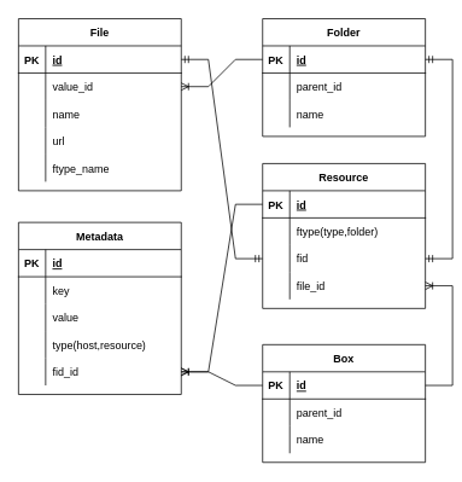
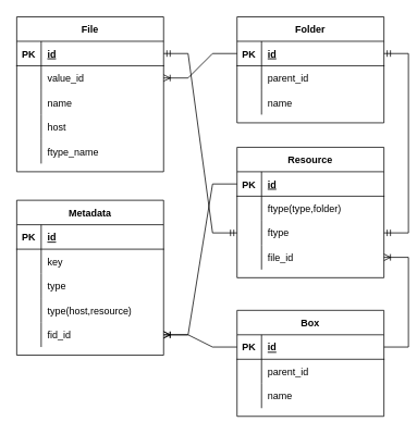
  <mxCell id="0" />
  <mxCell id="1" parent="0" />
  <mxCell id="2" value="File" style="shape=table;startSize=30;container=1;collapsible=1;childLayout=tableLayout;fixedRows=1;rowLines=0;fontStyle=1;align=center;resizeLast=1;" vertex="1" parent="1"><mxGeometry x="20" y="20" width="180" height="190" as="geometry" /></mxCell>
  <mxCell id="3" value="" style="shape=tableRow;horizontal=0;startSize=0;swimlaneHead=0;swimlaneBody=0;fillColor=none;collapsible=0;dropTarget=0;points=[[0,0.5],[1,0.5]];portConstraint=eastwest;top=0;left=0;right=0;bottom=1;" vertex="1" parent="2"><mxGeometry y="30" width="180" height="30" as="geometry" /></mxCell>
  <mxCell id="4" value="PK" style="shape=partialRectangle;connectable=0;fillColor=none;top=0;left=0;bottom=0;right=0;fontStyle=1;overflow=hidden;" vertex="1" parent="3"><mxGeometry width="30" height="30" as="geometry"><mxRectangle width="30" height="30" as="alternateBounds" /></mxGeometry></mxCell>
  <mxCell id="5" value="id" style="shape=partialRectangle;connectable=0;fillColor=none;top=0;left=0;bottom=0;right=0;align=left;spacingLeft=6;fontStyle=5;overflow=hidden;" vertex="1" parent="3"><mxGeometry x="30" width="150" height="30" as="geometry"><mxRectangle width="150" height="30" as="alternateBounds" /></mxGeometry></mxCell>
  <mxCell id="6" style="shape=tableRow;horizontal=0;startSize=0;swimlaneHead=0;swimlaneBody=0;fillColor=none;collapsible=0;dropTarget=0;points=[[0,0.5],[1,0.5]];portConstraint=eastwest;top=0;left=0;right=0;bottom=0;" vertex="1" parent="2"><mxGeometry y="60" width="180" height="30" as="geometry" /></mxCell>
  <mxCell id="7" style="shape=partialRectangle;connectable=0;fillColor=none;top=0;left=0;bottom=0;right=0;editable=1;overflow=hidden;" vertex="1" parent="6"><mxGeometry width="30" height="30" as="geometry"><mxRectangle width="30" height="30" as="alternateBounds" /></mxGeometry></mxCell>
  <mxCell id="8" value="value_id" style="shape=partialRectangle;connectable=0;fillColor=none;top=0;left=0;bottom=0;right=0;align=left;spacingLeft=6;overflow=hidden;" vertex="1" parent="6"><mxGeometry x="30" width="150" height="30" as="geometry"><mxRectangle width="150" height="30" as="alternateBounds" /></mxGeometry></mxCell>
  <mxCell id="9" value="" style="shape=tableRow;horizontal=0;startSize=0;swimlaneHead=0;swimlaneBody=0;fillColor=none;collapsible=0;dropTarget=0;points=[[0,0.5],[1,0.5]];portConstraint=eastwest;top=0;left=0;right=0;bottom=0;" vertex="1" parent="2"><mxGeometry y="90" width="180" height="30" as="geometry" /></mxCell>
  <mxCell id="10" value="" style="shape=partialRectangle;connectable=0;fillColor=none;top=0;left=0;bottom=0;right=0;editable=1;overflow=hidden;" vertex="1" parent="9"><mxGeometry width="30" height="30" as="geometry"><mxRectangle width="30" height="30" as="alternateBounds" /></mxGeometry></mxCell>
  <mxCell id="11" value="name" style="shape=partialRectangle;connectable=0;fillColor=none;top=0;left=0;bottom=0;right=0;align=left;spacingLeft=6;overflow=hidden;" vertex="1" parent="9"><mxGeometry x="30" width="150" height="30" as="geometry"><mxRectangle width="150" height="30" as="alternateBounds" /></mxGeometry></mxCell>
  <mxCell id="12" value="" style="shape=tableRow;horizontal=0;startSize=0;swimlaneHead=0;swimlaneBody=0;fillColor=none;collapsible=0;dropTarget=0;points=[[0,0.5],[1,0.5]];portConstraint=eastwest;top=0;left=0;right=0;bottom=0;" vertex="1" parent="2"><mxGeometry y="120" width="180" height="30" as="geometry" /></mxCell>
  <mxCell id="13" value="" style="shape=partialRectangle;connectable=0;fillColor=none;top=0;left=0;bottom=0;right=0;editable=1;overflow=hidden;" vertex="1" parent="12"><mxGeometry width="30" height="30" as="geometry"><mxRectangle width="30" height="30" as="alternateBounds" /></mxGeometry></mxCell>
- <mxCell id="14" value="url" style="shape=partialRectangle;connectable=0;fillColor=none;top=0;left=0;bottom=0;right=0;align=left;spacingLeft=6;overflow=hidden;" vertex="1" parent="12"><mxGeometry x="30" width="150" height="30" as="geometry"><mxRectangle width="150" height="30" as="alternateBounds" /></mxGeometry></mxCell>
+ <mxCell id="14" value="host" style="shape=partialRectangle;connectable=0;fillColor=none;top=0;left=0;bottom=0;right=0;align=left;spacingLeft=6;overflow=hidden;" vertex="1" parent="12"><mxGeometry x="30" width="150" height="30" as="geometry"><mxRectangle width="150" height="30" as="alternateBounds" /></mxGeometry></mxCell>
  <mxCell id="15" value="" style="shape=tableRow;horizontal=0;startSize=0;swimlaneHead=0;swimlaneBody=0;fillColor=none;collapsible=0;dropTarget=0;points=[[0,0.5],[1,0.5]];portConstraint=eastwest;top=0;left=0;right=0;bottom=0;" vertex="1" parent="2"><mxGeometry y="150" width="180" height="30" as="geometry" /></mxCell>
  <mxCell id="16" value="" style="shape=partialRectangle;connectable=0;fillColor=none;top=0;left=0;bottom=0;right=0;editable=1;overflow=hidden;" vertex="1" parent="15"><mxGeometry width="30" height="30" as="geometry"><mxRectangle width="30" height="30" as="alternateBounds" /></mxGeometry></mxCell>
  <mxCell id="17" value="ftype_name" style="shape=partialRectangle;connectable=0;fillColor=none;top=0;left=0;bottom=0;right=0;align=left;spacingLeft=6;overflow=hidden;" vertex="1" parent="15"><mxGeometry x="30" width="150" height="30" as="geometry"><mxRectangle width="150" height="30" as="alternateBounds" /></mxGeometry></mxCell>
  <mxCell id="18" value="Metadata" style="shape=table;startSize=30;container=1;collapsible=1;childLayout=tableLayout;fixedRows=1;rowLines=0;fontStyle=1;align=center;resizeLast=1;" vertex="1" parent="1"><mxGeometry x="20" y="245" width="180" height="190" as="geometry" /></mxCell>
  <mxCell id="19" value="" style="shape=tableRow;horizontal=0;startSize=0;swimlaneHead=0;swimlaneBody=0;fillColor=none;collapsible=0;dropTarget=0;points=[[0,0.5],[1,0.5]];portConstraint=eastwest;top=0;left=0;right=0;bottom=1;" vertex="1" parent="18"><mxGeometry y="30" width="180" height="30" as="geometry" /></mxCell>
  <mxCell id="20" value="PK" style="shape=partialRectangle;connectable=0;fillColor=none;top=0;left=0;bottom=0;right=0;fontStyle=1;overflow=hidden;" vertex="1" parent="19"><mxGeometry width="30" height="30" as="geometry"><mxRectangle width="30" height="30" as="alternateBounds" /></mxGeometry></mxCell>
  <mxCell id="21" value="id" style="shape=partialRectangle;connectable=0;fillColor=none;top=0;left=0;bottom=0;right=0;align=left;spacingLeft=6;fontStyle=5;overflow=hidden;" vertex="1" parent="19"><mxGeometry x="30" width="150" height="30" as="geometry"><mxRectangle width="150" height="30" as="alternateBounds" /></mxGeometry></mxCell>
  <mxCell id="22" value="" style="shape=tableRow;horizontal=0;startSize=0;swimlaneHead=0;swimlaneBody=0;fillColor=none;collapsible=0;dropTarget=0;points=[[0,0.5],[1,0.5]];portConstraint=eastwest;top=0;left=0;right=0;bottom=0;" vertex="1" parent="18"><mxGeometry y="60" width="180" height="30" as="geometry" /></mxCell>
  <mxCell id="23" value="" style="shape=partialRectangle;connectable=0;fillColor=none;top=0;left=0;bottom=0;right=0;editable=1;overflow=hidden;" vertex="1" parent="22"><mxGeometry width="30" height="30" as="geometry"><mxRectangle width="30" height="30" as="alternateBounds" /></mxGeometry></mxCell>
  <mxCell id="24" value="key" style="shape=partialRectangle;connectable=0;fillColor=none;top=0;left=0;bottom=0;right=0;align=left;spacingLeft=6;overflow=hidden;" vertex="1" parent="22"><mxGeometry x="30" width="150" height="30" as="geometry"><mxRectangle width="150" height="30" as="alternateBounds" /></mxGeometry></mxCell>
  <mxCell id="25" value="" style="shape=tableRow;horizontal=0;startSize=0;swimlaneHead=0;swimlaneBody=0;fillColor=none;collapsible=0;dropTarget=0;points=[[0,0.5],[1,0.5]];portConstraint=eastwest;top=0;left=0;right=0;bottom=0;" vertex="1" parent="18"><mxGeometry y="90" width="180" height="30" as="geometry" /></mxCell>
  <mxCell id="26" value="" style="shape=partialRectangle;connectable=0;fillColor=none;top=0;left=0;bottom=0;right=0;editable=1;overflow=hidden;" vertex="1" parent="25"><mxGeometry width="30" height="30" as="geometry"><mxRectangle width="30" height="30" as="alternateBounds" /></mxGeometry></mxCell>
- <mxCell id="27" value="value" style="shape=partialRectangle;connectable=0;fillColor=none;top=0;left=0;bottom=0;right=0;align=left;spacingLeft=6;overflow=hidden;" vertex="1" parent="25"><mxGeometry x="30" width="150" height="30" as="geometry"><mxRectangle width="150" height="30" as="alternateBounds" /></mxGeometry></mxCell>
+ <mxCell id="27" value="type" style="shape=partialRectangle;connectable=0;fillColor=none;top=0;left=0;bottom=0;right=0;align=left;spacingLeft=6;overflow=hidden;" vertex="1" parent="25"><mxGeometry x="30" width="150" height="30" as="geometry"><mxRectangle width="150" height="30" as="alternateBounds" /></mxGeometry></mxCell>
  <mxCell id="28" value="" style="shape=tableRow;horizontal=0;startSize=0;swimlaneHead=0;swimlaneBody=0;fillColor=none;collapsible=0;dropTarget=0;points=[[0,0.5],[1,0.5]];portConstraint=eastwest;top=0;left=0;right=0;bottom=0;" vertex="1" parent="18"><mxGeometry y="120" width="180" height="30" as="geometry" /></mxCell>
  <mxCell id="29" value="" style="shape=partialRectangle;connectable=0;fillColor=none;top=0;left=0;bottom=0;right=0;editable=1;overflow=hidden;" vertex="1" parent="28"><mxGeometry width="30" height="30" as="geometry"><mxRectangle width="30" height="30" as="alternateBounds" /></mxGeometry></mxCell>
  <mxCell id="30" value="type(host,resource)" style="shape=partialRectangle;connectable=0;fillColor=none;top=0;left=0;bottom=0;right=0;align=left;spacingLeft=6;overflow=hidden;" vertex="1" parent="28"><mxGeometry x="30" width="150" height="30" as="geometry"><mxRectangle width="150" height="30" as="alternateBounds" /></mxGeometry></mxCell>
  <mxCell id="31" style="shape=tableRow;horizontal=0;startSize=0;swimlaneHead=0;swimlaneBody=0;fillColor=none;collapsible=0;dropTarget=0;points=[[0,0.5],[1,0.5]];portConstraint=eastwest;top=0;left=0;right=0;bottom=0;" vertex="1" parent="18"><mxGeometry y="150" width="180" height="30" as="geometry" /></mxCell>
  <mxCell id="32" style="shape=partialRectangle;connectable=0;fillColor=none;top=0;left=0;bottom=0;right=0;editable=1;overflow=hidden;" vertex="1" parent="31"><mxGeometry width="30" height="30" as="geometry"><mxRectangle width="30" height="30" as="alternateBounds" /></mxGeometry></mxCell>
  <mxCell id="33" value="fid_id" style="shape=partialRectangle;connectable=0;fillColor=none;top=0;left=0;bottom=0;right=0;align=left;spacingLeft=6;overflow=hidden;" vertex="1" parent="31"><mxGeometry x="30" width="150" height="30" as="geometry"><mxRectangle width="150" height="30" as="alternateBounds" /></mxGeometry></mxCell>
  <mxCell id="34" value="Folder" style="shape=table;startSize=30;container=1;collapsible=1;childLayout=tableLayout;fixedRows=1;rowLines=0;fontStyle=1;align=center;resizeLast=1;" vertex="1" parent="1"><mxGeometry x="290" y="20" width="180" height="130" as="geometry" /></mxCell>
  <mxCell id="35" value="" style="shape=tableRow;horizontal=0;startSize=0;swimlaneHead=0;swimlaneBody=0;fillColor=none;collapsible=0;dropTarget=0;points=[[0,0.5],[1,0.5]];portConstraint=eastwest;top=0;left=0;right=0;bottom=1;" vertex="1" parent="34"><mxGeometry y="30" width="180" height="30" as="geometry" /></mxCell>
  <mxCell id="36" value="PK" style="shape=partialRectangle;connectable=0;fillColor=none;top=0;left=0;bottom=0;right=0;fontStyle=1;overflow=hidden;" vertex="1" parent="35"><mxGeometry width="30" height="30" as="geometry"><mxRectangle width="30" height="30" as="alternateBounds" /></mxGeometry></mxCell>
  <mxCell id="37" value="id" style="shape=partialRectangle;connectable=0;fillColor=none;top=0;left=0;bottom=0;right=0;align=left;spacingLeft=6;fontStyle=5;overflow=hidden;" vertex="1" parent="35"><mxGeometry x="30" width="150" height="30" as="geometry"><mxRectangle width="150" height="30" as="alternateBounds" /></mxGeometry></mxCell>
  <mxCell id="38" value="" style="shape=tableRow;horizontal=0;startSize=0;swimlaneHead=0;swimlaneBody=0;fillColor=none;collapsible=0;dropTarget=0;points=[[0,0.5],[1,0.5]];portConstraint=eastwest;top=0;left=0;right=0;bottom=0;" vertex="1" parent="34"><mxGeometry y="60" width="180" height="30" as="geometry" /></mxCell>
  <mxCell id="39" value="" style="shape=partialRectangle;connectable=0;fillColor=none;top=0;left=0;bottom=0;right=0;editable=1;overflow=hidden;" vertex="1" parent="38"><mxGeometry width="30" height="30" as="geometry"><mxRectangle width="30" height="30" as="alternateBounds" /></mxGeometry></mxCell>
  <mxCell id="40" value="parent_id" style="shape=partialRectangle;connectable=0;fillColor=none;top=0;left=0;bottom=0;right=0;align=left;spacingLeft=6;overflow=hidden;" vertex="1" parent="38"><mxGeometry x="30" width="150" height="30" as="geometry"><mxRectangle width="150" height="30" as="alternateBounds" /></mxGeometry></mxCell>
  <mxCell id="41" value="" style="shape=tableRow;horizontal=0;startSize=0;swimlaneHead=0;swimlaneBody=0;fillColor=none;collapsible=0;dropTarget=0;points=[[0,0.5],[1,0.5]];portConstraint=eastwest;top=0;left=0;right=0;bottom=0;" vertex="1" parent="34"><mxGeometry y="90" width="180" height="30" as="geometry" /></mxCell>
  <mxCell id="42" value="" style="shape=partialRectangle;connectable=0;fillColor=none;top=0;left=0;bottom=0;right=0;editable=1;overflow=hidden;" vertex="1" parent="41"><mxGeometry width="30" height="30" as="geometry"><mxRectangle width="30" height="30" as="alternateBounds" /></mxGeometry></mxCell>
  <mxCell id="43" value="name" style="shape=partialRectangle;connectable=0;fillColor=none;top=0;left=0;bottom=0;right=0;align=left;spacingLeft=6;overflow=hidden;" vertex="1" parent="41"><mxGeometry x="30" width="150" height="30" as="geometry"><mxRectangle width="150" height="30" as="alternateBounds" /></mxGeometry></mxCell>
  <mxCell id="44" value="" style="edgeStyle=entityRelationEdgeStyle;fontSize=12;html=1;endArrow=ERmandOne;startArrow=ERmandOne;rounded=0;entryX=1;entryY=0.5;entryDx=0;entryDy=0;exitX=0;exitY=0.5;exitDx=0;exitDy=0;" edge="1" parent="1" source="53" target="3"><mxGeometry width="100" height="100" relative="1" as="geometry"><mxPoint x="-50" y="630" as="sourcePoint" /><mxPoint x="230" y="390" as="targetPoint" /></mxGeometry></mxCell>
  <mxCell id="45" value="" style="edgeStyle=entityRelationEdgeStyle;fontSize=12;html=1;endArrow=ERoneToMany;rounded=0;exitX=0;exitY=0.5;exitDx=0;exitDy=0;entryX=1;entryY=0.5;entryDx=0;entryDy=0;" edge="1" parent="1" source="35" target="6"><mxGeometry width="100" height="100" relative="1" as="geometry"><mxPoint x="320" y="670" as="sourcePoint" /><mxPoint x="420" y="570" as="targetPoint" /></mxGeometry></mxCell>
  <mxCell id="46" value="Resource" style="shape=table;startSize=30;container=1;collapsible=1;childLayout=tableLayout;fixedRows=1;rowLines=0;fontStyle=1;align=center;resizeLast=1;" vertex="1" parent="1"><mxGeometry x="290" y="180" width="180" height="160" as="geometry" /></mxCell>
  <mxCell id="47" value="" style="shape=tableRow;horizontal=0;startSize=0;swimlaneHead=0;swimlaneBody=0;fillColor=none;collapsible=0;dropTarget=0;points=[[0,0.5],[1,0.5]];portConstraint=eastwest;top=0;left=0;right=0;bottom=1;" vertex="1" parent="46"><mxGeometry y="30" width="180" height="30" as="geometry" /></mxCell>
  <mxCell id="48" value="PK" style="shape=partialRectangle;connectable=0;fillColor=none;top=0;left=0;bottom=0;right=0;fontStyle=1;overflow=hidden;" vertex="1" parent="47"><mxGeometry width="30" height="30" as="geometry"><mxRectangle width="30" height="30" as="alternateBounds" /></mxGeometry></mxCell>
  <mxCell id="49" value="id" style="shape=partialRectangle;connectable=0;fillColor=none;top=0;left=0;bottom=0;right=0;align=left;spacingLeft=6;fontStyle=5;overflow=hidden;" vertex="1" parent="47"><mxGeometry x="30" width="150" height="30" as="geometry"><mxRectangle width="150" height="30" as="alternateBounds" /></mxGeometry></mxCell>
  <mxCell id="50" value="" style="shape=tableRow;horizontal=0;startSize=0;swimlaneHead=0;swimlaneBody=0;fillColor=none;collapsible=0;dropTarget=0;points=[[0,0.5],[1,0.5]];portConstraint=eastwest;top=0;left=0;right=0;bottom=0;" vertex="1" parent="46"><mxGeometry y="60" width="180" height="30" as="geometry" /></mxCell>
  <mxCell id="51" value="" style="shape=partialRectangle;connectable=0;fillColor=none;top=0;left=0;bottom=0;right=0;editable=1;overflow=hidden;" vertex="1" parent="50"><mxGeometry width="30" height="30" as="geometry"><mxRectangle width="30" height="30" as="alternateBounds" /></mxGeometry></mxCell>
  <mxCell id="52" value="ftype(type,folder)" style="shape=partialRectangle;connectable=0;fillColor=none;top=0;left=0;bottom=0;right=0;align=left;spacingLeft=6;overflow=hidden;" vertex="1" parent="50"><mxGeometry x="30" width="150" height="30" as="geometry"><mxRectangle width="150" height="30" as="alternateBounds" /></mxGeometry></mxCell>
  <mxCell id="53" value="" style="shape=tableRow;horizontal=0;startSize=0;swimlaneHead=0;swimlaneBody=0;fillColor=none;collapsible=0;dropTarget=0;points=[[0,0.5],[1,0.5]];portConstraint=eastwest;top=0;left=0;right=0;bottom=0;" vertex="1" parent="46"><mxGeometry y="90" width="180" height="30" as="geometry" /></mxCell>
  <mxCell id="54" value="" style="shape=partialRectangle;connectable=0;fillColor=none;top=0;left=0;bottom=0;right=0;editable=1;overflow=hidden;" vertex="1" parent="53"><mxGeometry width="30" height="30" as="geometry"><mxRectangle width="30" height="30" as="alternateBounds" /></mxGeometry></mxCell>
- <mxCell id="55" value="fid" style="shape=partialRectangle;connectable=0;fillColor=none;top=0;left=0;bottom=0;right=0;align=left;spacingLeft=6;overflow=hidden;" vertex="1" parent="53"><mxGeometry x="30" width="150" height="30" as="geometry"><mxRectangle width="150" height="30" as="alternateBounds" /></mxGeometry></mxCell>
+ <mxCell id="55" value="ftype" style="shape=partialRectangle;connectable=0;fillColor=none;top=0;left=0;bottom=0;right=0;align=left;spacingLeft=6;overflow=hidden;" vertex="1" parent="53"><mxGeometry x="30" width="150" height="30" as="geometry"><mxRectangle width="150" height="30" as="alternateBounds" /></mxGeometry></mxCell>
  <mxCell id="56" value="" style="shape=tableRow;horizontal=0;startSize=0;swimlaneHead=0;swimlaneBody=0;fillColor=none;collapsible=0;dropTarget=0;points=[[0,0.5],[1,0.5]];portConstraint=eastwest;top=0;left=0;right=0;bottom=0;" vertex="1" parent="46"><mxGeometry y="120" width="180" height="30" as="geometry" /></mxCell>
  <mxCell id="57" value="" style="shape=partialRectangle;connectable=0;fillColor=none;top=0;left=0;bottom=0;right=0;editable=1;overflow=hidden;" vertex="1" parent="56"><mxGeometry width="30" height="30" as="geometry"><mxRectangle width="30" height="30" as="alternateBounds" /></mxGeometry></mxCell>
  <mxCell id="58" value="file_id" style="shape=partialRectangle;connectable=0;fillColor=none;top=0;left=0;bottom=0;right=0;align=left;spacingLeft=6;overflow=hidden;" vertex="1" parent="56"><mxGeometry x="30" width="150" height="30" as="geometry"><mxRectangle width="150" height="30" as="alternateBounds" /></mxGeometry></mxCell>
  <mxCell id="59" value="" style="edgeStyle=entityRelationEdgeStyle;fontSize=12;html=1;endArrow=ERmandOne;startArrow=ERmandOne;rounded=0;entryX=1;entryY=0.5;entryDx=0;entryDy=0;exitX=1;exitY=0.5;exitDx=0;exitDy=0;" edge="1" parent="1" source="53" target="35"><mxGeometry width="100" height="100" relative="1" as="geometry"><mxPoint x="220" y="625" as="sourcePoint" /><mxPoint x="220" y="325" as="targetPoint" /></mxGeometry></mxCell>
  <mxCell id="60" value="Box" style="shape=table;startSize=30;container=1;collapsible=1;childLayout=tableLayout;fixedRows=1;rowLines=0;fontStyle=1;align=center;resizeLast=1;" vertex="1" parent="1"><mxGeometry x="290" y="380" width="180" height="130" as="geometry" /></mxCell>
  <mxCell id="61" value="" style="shape=tableRow;horizontal=0;startSize=0;swimlaneHead=0;swimlaneBody=0;fillColor=none;collapsible=0;dropTarget=0;points=[[0,0.5],[1,0.5]];portConstraint=eastwest;top=0;left=0;right=0;bottom=1;" vertex="1" parent="60"><mxGeometry y="30" width="180" height="30" as="geometry" /></mxCell>
  <mxCell id="62" value="PK" style="shape=partialRectangle;connectable=0;fillColor=none;top=0;left=0;bottom=0;right=0;fontStyle=1;overflow=hidden;" vertex="1" parent="61"><mxGeometry width="30" height="30" as="geometry"><mxRectangle width="30" height="30" as="alternateBounds" /></mxGeometry></mxCell>
  <mxCell id="63" value="id" style="shape=partialRectangle;connectable=0;fillColor=none;top=0;left=0;bottom=0;right=0;align=left;spacingLeft=6;fontStyle=5;overflow=hidden;" vertex="1" parent="61"><mxGeometry x="30" width="150" height="30" as="geometry"><mxRectangle width="150" height="30" as="alternateBounds" /></mxGeometry></mxCell>
  <mxCell id="64" value="" style="shape=tableRow;horizontal=0;startSize=0;swimlaneHead=0;swimlaneBody=0;fillColor=none;collapsible=0;dropTarget=0;points=[[0,0.5],[1,0.5]];portConstraint=eastwest;top=0;left=0;right=0;bottom=0;" vertex="1" parent="60"><mxGeometry y="60" width="180" height="30" as="geometry" /></mxCell>
  <mxCell id="65" value="" style="shape=partialRectangle;connectable=0;fillColor=none;top=0;left=0;bottom=0;right=0;editable=1;overflow=hidden;" vertex="1" parent="64"><mxGeometry width="30" height="30" as="geometry"><mxRectangle width="30" height="30" as="alternateBounds" /></mxGeometry></mxCell>
  <mxCell id="66" value="parent_id" style="shape=partialRectangle;connectable=0;fillColor=none;top=0;left=0;bottom=0;right=0;align=left;spacingLeft=6;overflow=hidden;" vertex="1" parent="64"><mxGeometry x="30" width="150" height="30" as="geometry"><mxRectangle width="150" height="30" as="alternateBounds" /></mxGeometry></mxCell>
  <mxCell id="67" value="" style="shape=tableRow;horizontal=0;startSize=0;swimlaneHead=0;swimlaneBody=0;fillColor=none;collapsible=0;dropTarget=0;points=[[0,0.5],[1,0.5]];portConstraint=eastwest;top=0;left=0;right=0;bottom=0;" vertex="1" parent="60"><mxGeometry y="90" width="180" height="30" as="geometry" /></mxCell>
  <mxCell id="68" value="" style="shape=partialRectangle;connectable=0;fillColor=none;top=0;left=0;bottom=0;right=0;editable=1;overflow=hidden;" vertex="1" parent="67"><mxGeometry width="30" height="30" as="geometry"><mxRectangle width="30" height="30" as="alternateBounds" /></mxGeometry></mxCell>
  <mxCell id="69" value="name" style="shape=partialRectangle;connectable=0;fillColor=none;top=0;left=0;bottom=0;right=0;align=left;spacingLeft=6;overflow=hidden;" vertex="1" parent="67"><mxGeometry x="30" width="150" height="30" as="geometry"><mxRectangle width="150" height="30" as="alternateBounds" /></mxGeometry></mxCell>
  <mxCell id="70" value="" style="edgeStyle=entityRelationEdgeStyle;fontSize=12;html=1;endArrow=ERoneToMany;rounded=0;entryX=1;entryY=0.5;entryDx=0;entryDy=0;exitX=1;exitY=0.5;exitDx=0;exitDy=0;" edge="1" parent="1" source="61" target="56"><mxGeometry width="100" height="100" relative="1" as="geometry"><mxPoint x="350" y="490" as="sourcePoint" /><mxPoint x="450" y="390" as="targetPoint" /></mxGeometry></mxCell>
  <mxCell id="71" value="" style="edgeStyle=entityRelationEdgeStyle;fontSize=12;html=1;endArrow=ERoneToMany;rounded=0;exitX=0;exitY=0.5;exitDx=0;exitDy=0;" edge="1" parent="1" source="47" target="31"><mxGeometry width="100" height="100" relative="1" as="geometry"><mxPoint x="350" y="590" as="sourcePoint" /><mxPoint x="450" y="490" as="targetPoint" /></mxGeometry></mxCell>
  <mxCell id="72" value="" style="edgeStyle=entityRelationEdgeStyle;fontSize=12;html=1;endArrow=ERoneToMany;rounded=0;exitX=0;exitY=0.5;exitDx=0;exitDy=0;entryX=1;entryY=0.5;entryDx=0;entryDy=0;" edge="1" parent="1" source="61" target="31"><mxGeometry width="100" height="100" relative="1" as="geometry"><mxPoint x="360" y="590" as="sourcePoint" /><mxPoint x="250" y="710" as="targetPoint" /></mxGeometry></mxCell>
